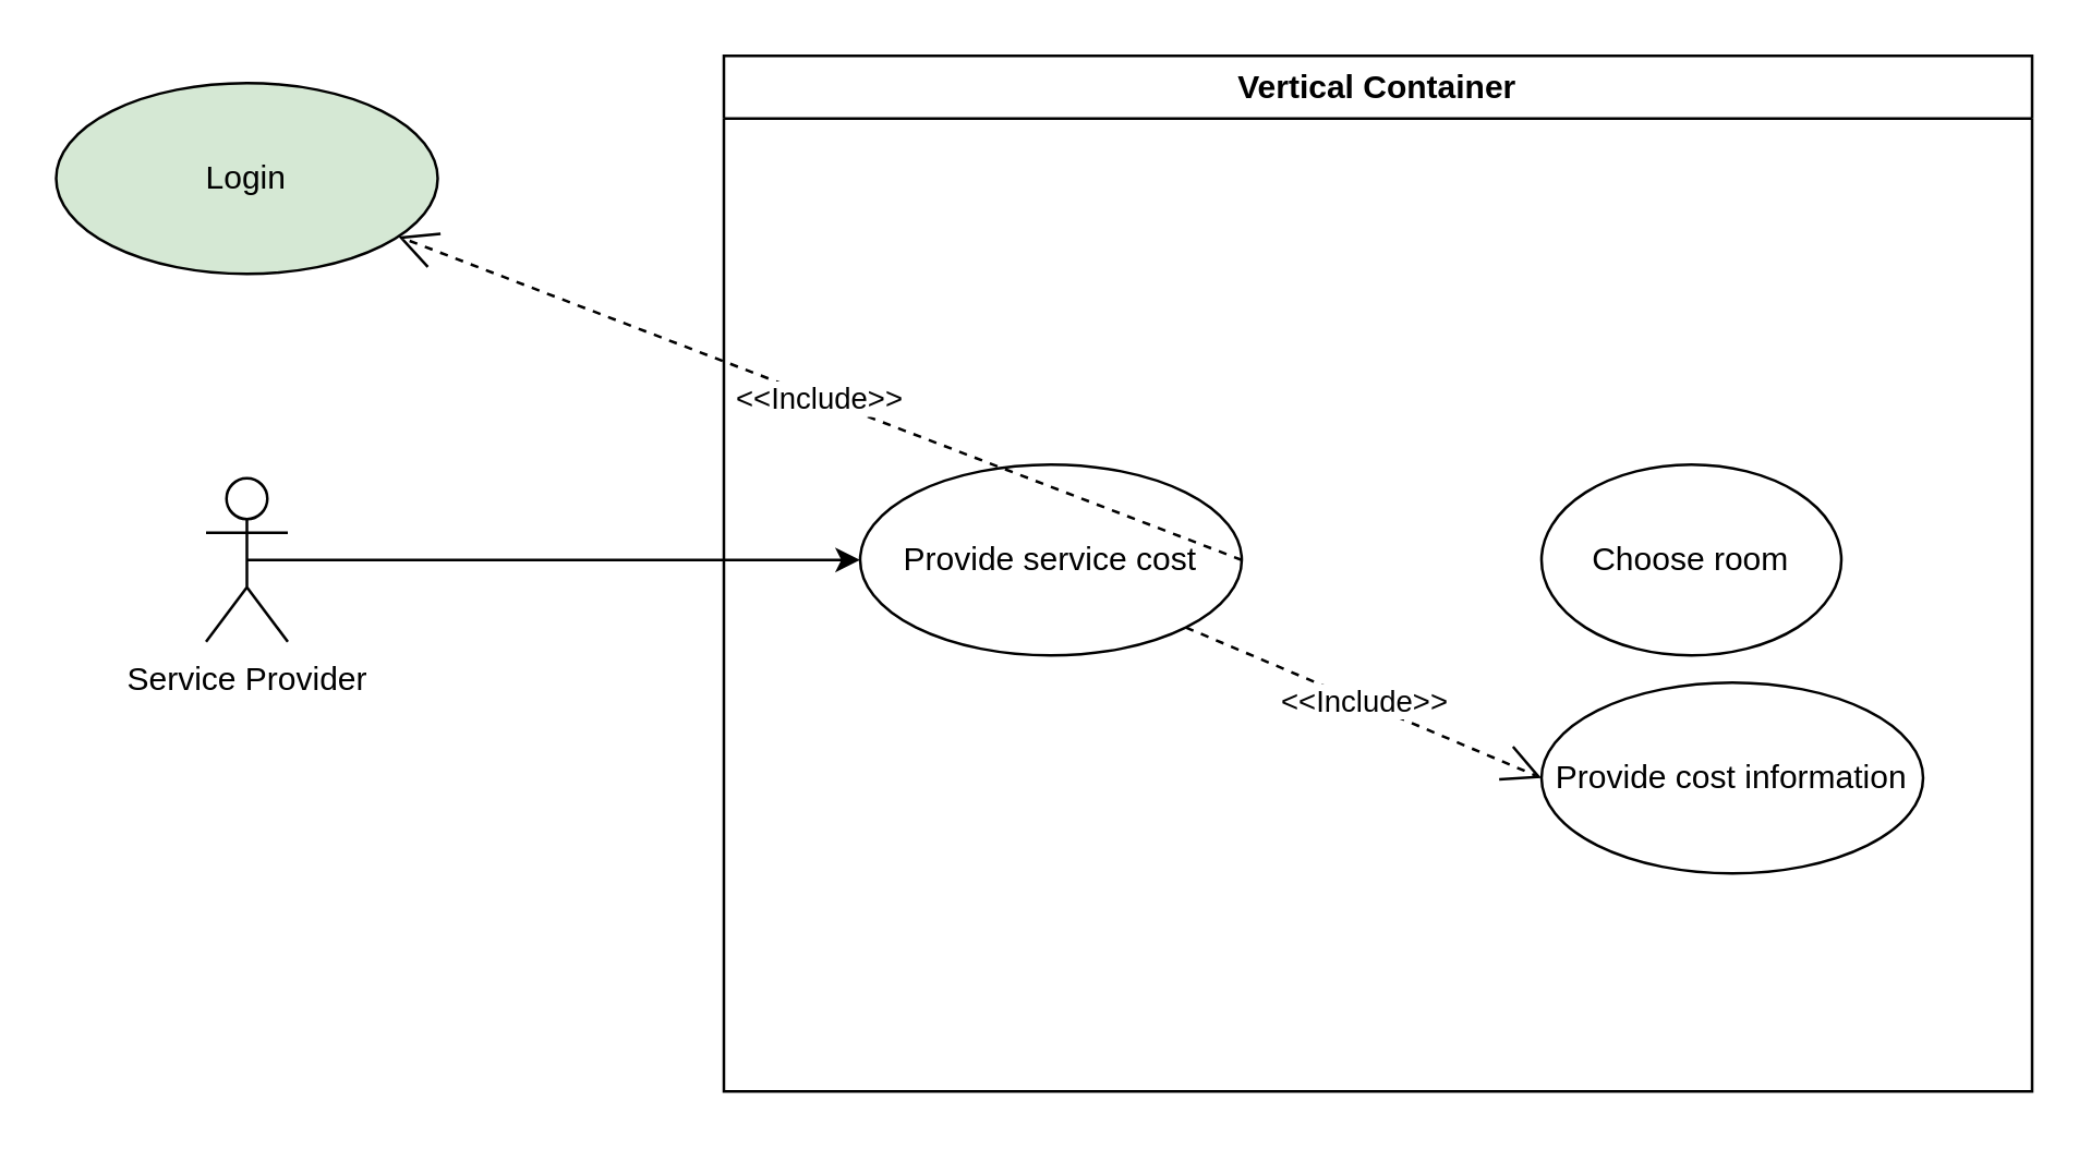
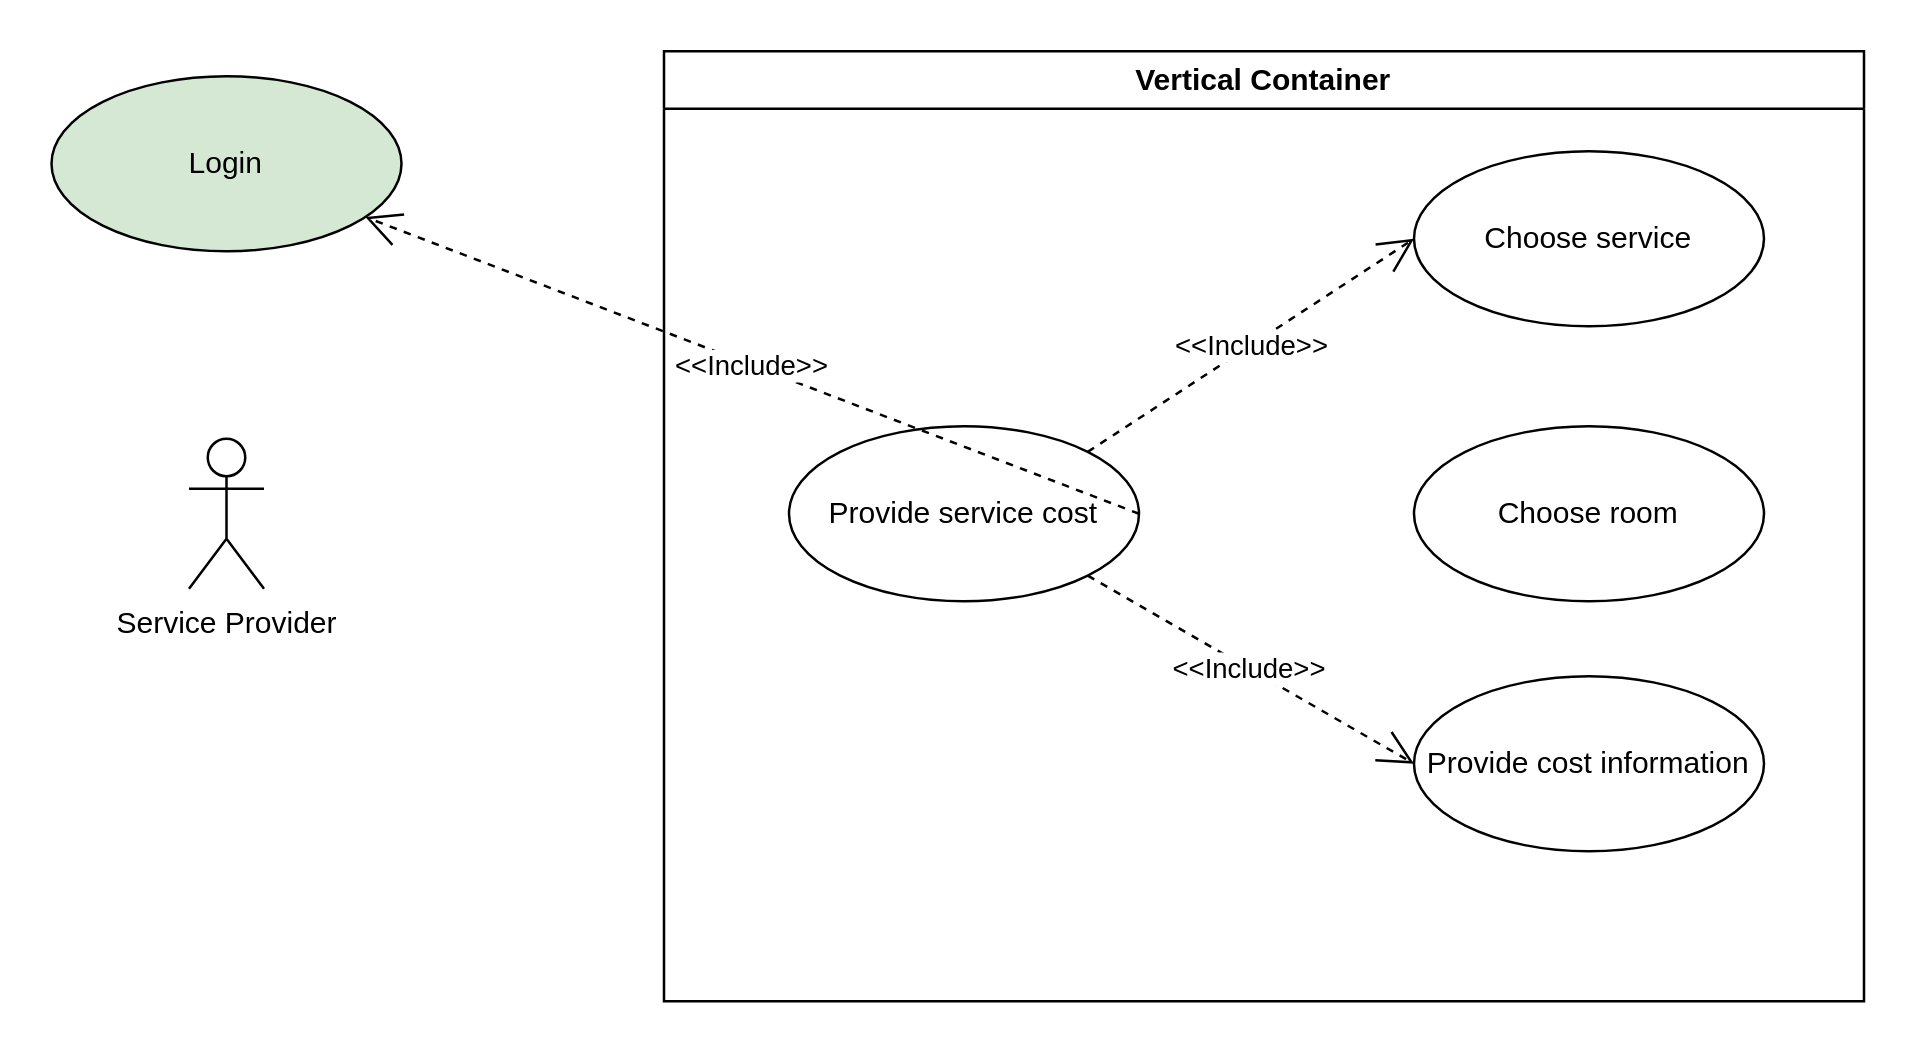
  <mxCell id="0" />
  <mxCell id="1" parent="0" />
  <mxCell id="2" value="Service Provider" style="shape=umlActor;verticalLabelPosition=bottom;verticalAlign=top;html=1;outlineConnect=0;" vertex="1" parent="1"><mxGeometry x="75" y="175" width="30" height="60" as="geometry" /></mxCell>
  <mxCell id="3" value="Login" style="ellipse;whiteSpace=wrap;html=1;fillColor=#d5e8d4;" vertex="1" parent="1"><mxGeometry x="20" y="30" width="140" height="70" as="geometry" /></mxCell>
  <mxCell id="4" value="Provide service cost" style="ellipse;whiteSpace=wrap;html=1;" vertex="1" parent="1"><mxGeometry x="315" y="170" width="140" height="70" as="geometry" /></mxCell>
  <mxCell id="5" value="Vertical Container" style="swimlane;whiteSpace=wrap;html=1;" vertex="1" parent="1"><mxGeometry x="265" y="20" width="480" height="380" as="geometry" /></mxCell>
- <mxCell id="6" value="Choose room" style="ellipse;whiteSpace=wrap;html=1;" vertex="1" parent="5"><mxGeometry x="300" y="150" width="110" height="70" as="geometry" /></mxCell>
- <mxCell id="8" value="Provide cost information" style="ellipse;whiteSpace=wrap;html=1;" vertex="1" parent="5"><mxGeometry x="300" y="230" width="140" height="70" as="geometry" /></mxCell>
- <mxCell id="9" value="" style="endArrow=classic;html=1;rounded=0;exitX=0.5;exitY=0.5;exitDx=0;exitDy=0;exitPerimeter=0;entryX=0;entryY=0.5;entryDx=0;entryDy=0;" edge="1" parent="1" source="2" target="4"><mxGeometry width="50" height="50" relative="1" as="geometry"><mxPoint x="165" y="220" as="sourcePoint" /><mxPoint x="215" y="170" as="targetPoint" /></mxGeometry></mxCell>
+ <mxCell id="6" value="Choose room" style="ellipse;whiteSpace=wrap;html=1;" vertex="1" parent="5"><mxGeometry x="300" y="150" width="140" height="70" as="geometry" /></mxCell>
+ <mxCell id="7" value="Choose service" style="ellipse;whiteSpace=wrap;html=1;" vertex="1" parent="5"><mxGeometry x="300" y="40" width="140" height="70" as="geometry" /></mxCell>
+ <mxCell id="8" value="Provide cost information" style="ellipse;whiteSpace=wrap;html=1;" vertex="1" parent="5"><mxGeometry x="300" y="250" width="140" height="70" as="geometry" /></mxCell>
+ <mxCell id="10" value="&amp;lt;&amp;lt;Include&amp;gt;&amp;gt;" style="endArrow=open;endSize=12;dashed=1;html=1;rounded=0;entryX=0;entryY=0.5;entryDx=0;entryDy=0;exitX=1;exitY=0;exitDx=0;exitDy=0;" edge="1" parent="1" source="4" target="7"><mxGeometry width="160" relative="1" as="geometry"><mxPoint x="465" y="160" as="sourcePoint" /><mxPoint x="625" y="160" as="targetPoint" /></mxGeometry></mxCell>
  <mxCell id="11" value="&amp;lt;&amp;lt;Include&amp;gt;&amp;gt;" style="endArrow=open;endSize=12;dashed=1;html=1;rounded=0;exitX=1;exitY=0.5;exitDx=0;exitDy=0;" edge="1" parent="1" source="4" target="3"><mxGeometry width="160" relative="1" as="geometry"><mxPoint x="444" y="190" as="sourcePoint" /><mxPoint x="535" y="105" as="targetPoint" /></mxGeometry></mxCell>
  <mxCell id="12" value="&amp;lt;&amp;lt;Include&amp;gt;&amp;gt;" style="endArrow=open;endSize=12;dashed=1;html=1;rounded=0;entryX=0;entryY=0.5;entryDx=0;entryDy=0;exitX=1;exitY=1;exitDx=0;exitDy=0;" edge="1" parent="1" source="4" target="8"><mxGeometry width="160" relative="1" as="geometry"><mxPoint x="465" y="215" as="sourcePoint" /><mxPoint x="535" y="215" as="targetPoint" /></mxGeometry></mxCell>
